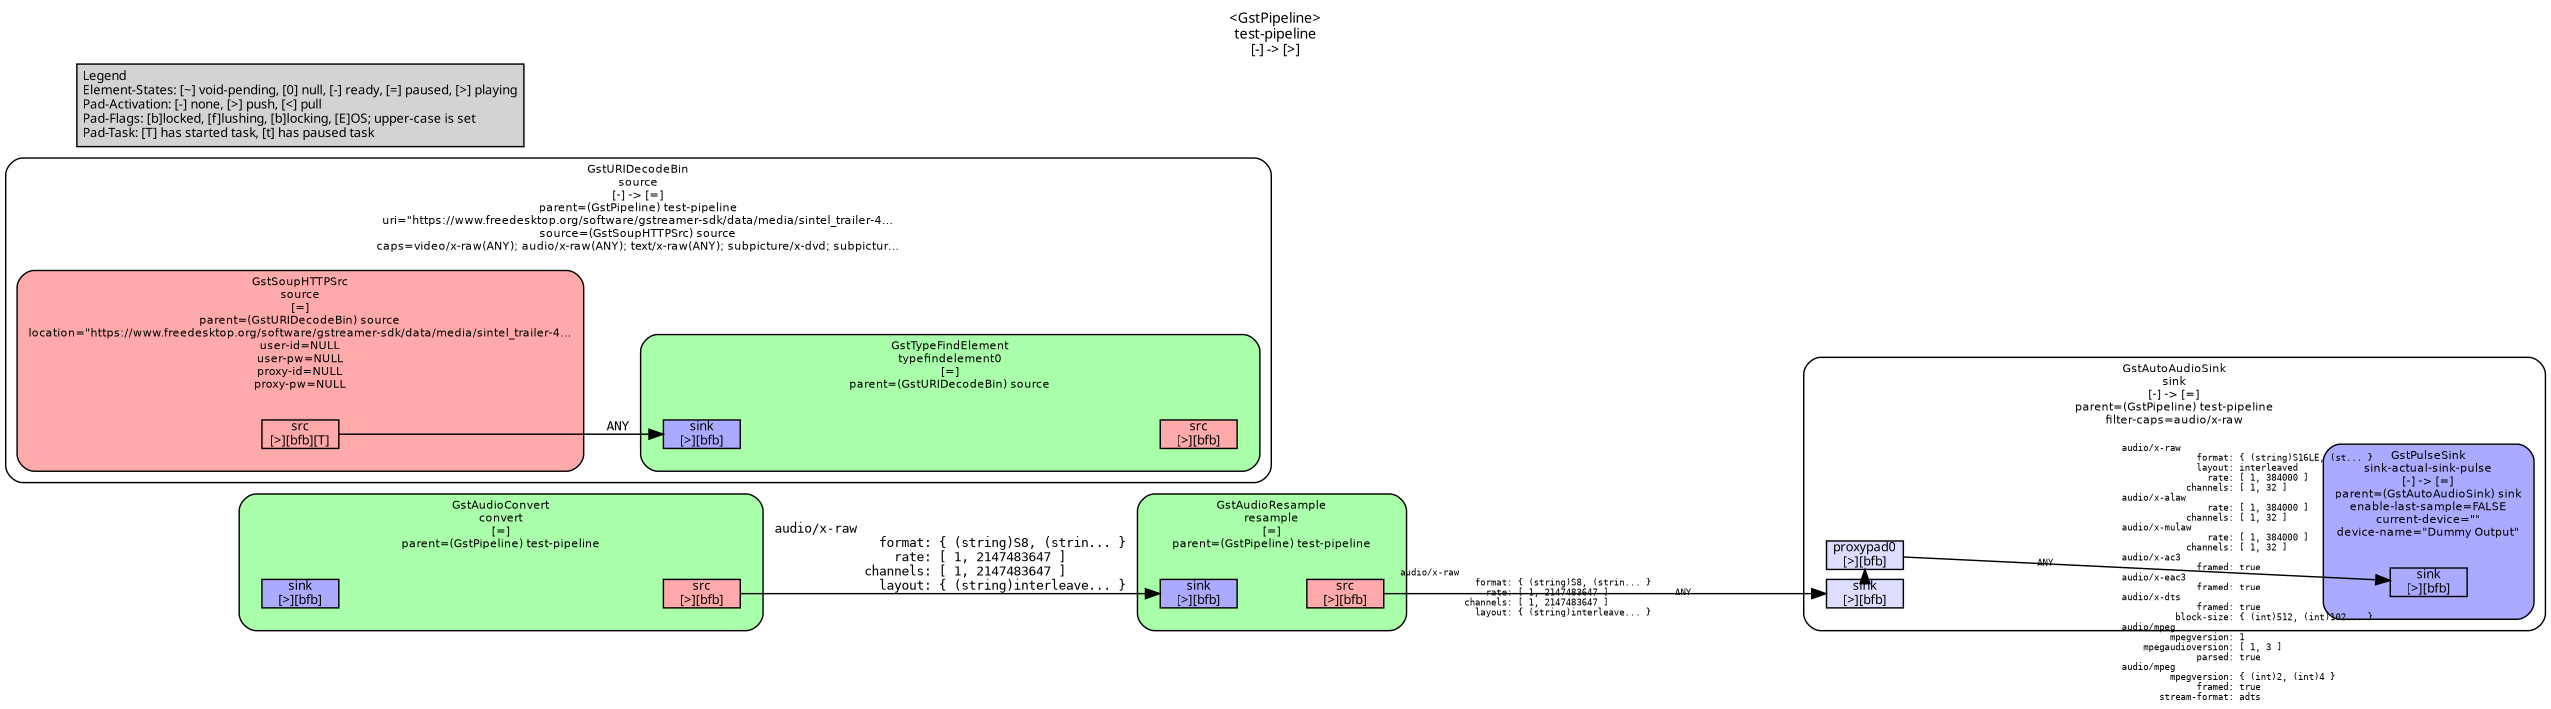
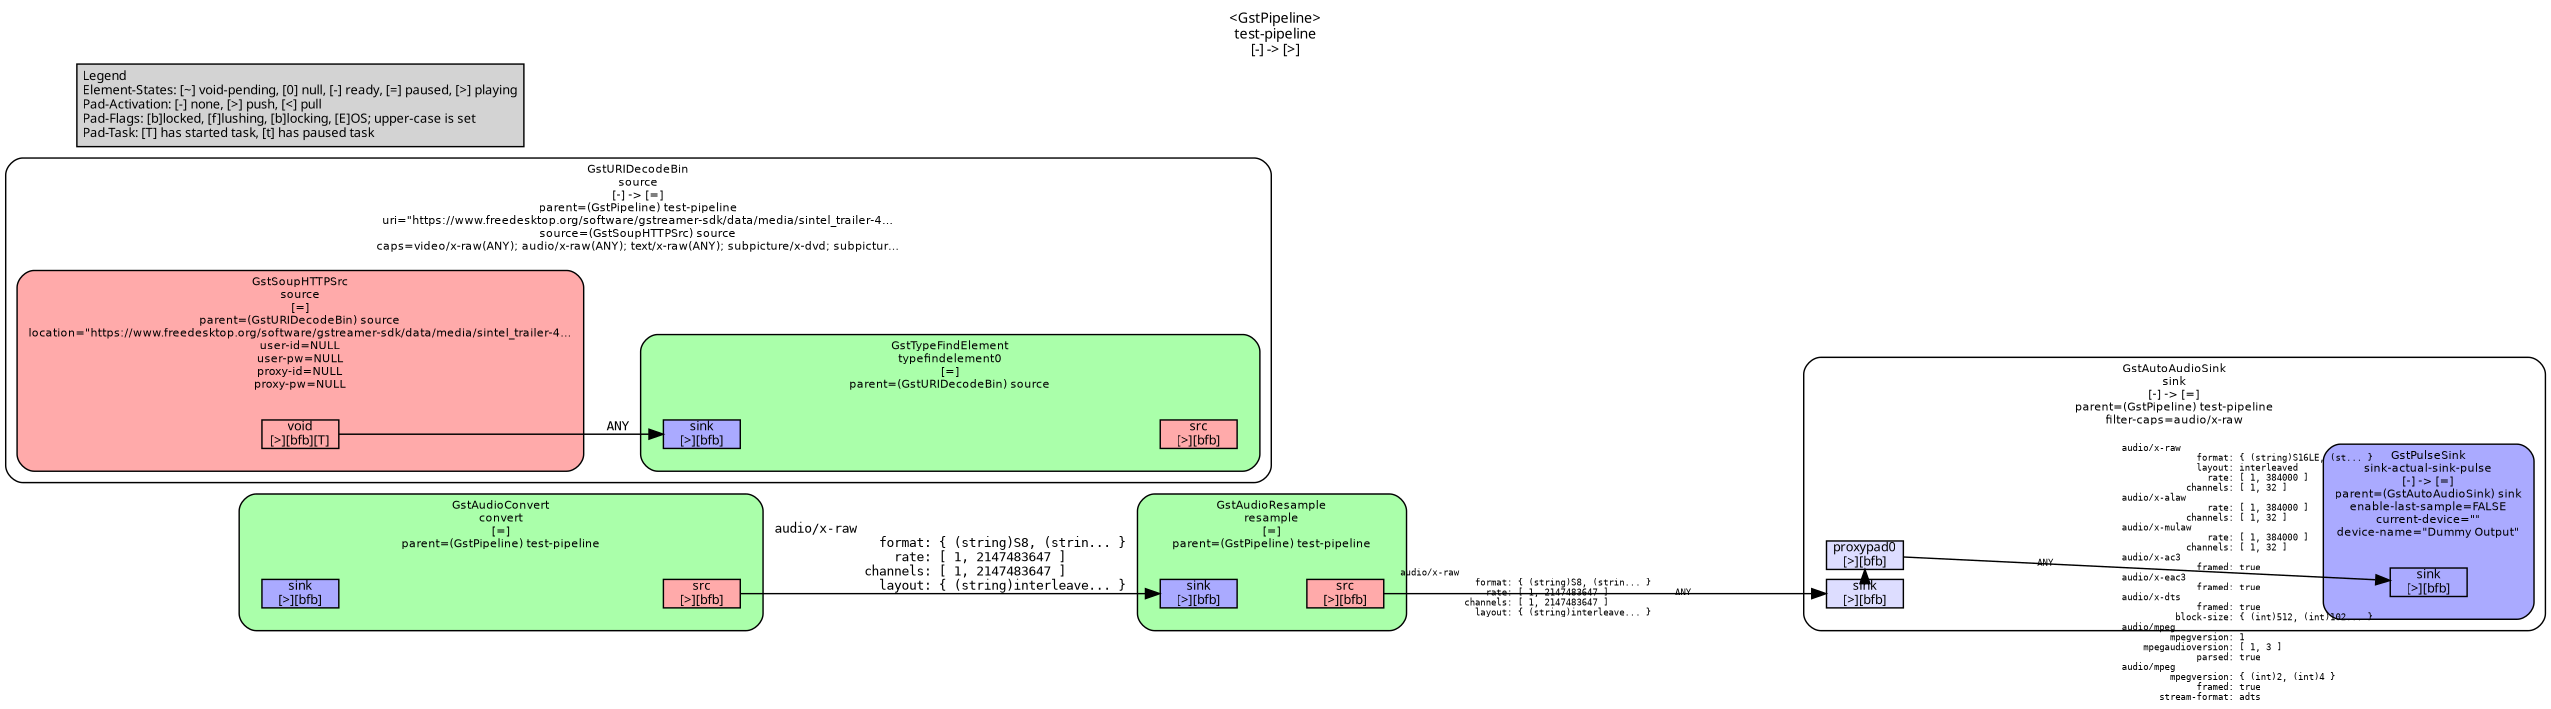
  digraph {
    fontname=sans
    fontsize=10
    label="<GstPipeline>\ntest-pipeline\n[-] -> [>]"
    labelloc=t
    nodesep=.1
    rankdir=LR
    ranksep=.2
    node [color=black fillcolor="#aaaaff" fontname=sans fontsize=9 margin="0.0,0.0" shape=box style="filled,solid"]
    edge [fontname=monospace fontsize=9 labelfontsize=6]
    n1 [fillcolor="#ddddff" height=0.2 label="proxypad0\n[>][bfb]"]
    n2 [fillcolor="#ddddff" height=0.2 label="sink\n[>][bfb]"]
    n3 [height=0.2 label="sink\n[>][bfb]"]
    n4 [height=0.2 label="sink\n[>][bfb]"]
    n5 [fillcolor="#ffaaaa" height=0.2 label="src\n[>][bfb]"]
    n6 [height=0.2 label="sink\n[>][bfb]"]
    n7 [fillcolor="#ffaaaa" height=0.2 label="src\n[>][bfb]"]
    n8 [height=0.2 label="sink\n[>][bfb]"]
    n9 [fillcolor="#ffaaaa" height=0.2 label="src\n[>][bfb]"]
-   n10 [fillcolor="#ffaaaa" height=0.2 label="src\n[>][bfb][T]"]
+   n10 [fillcolor="#ffaaaa" height=0.2 label="void\n[>][bfb][T]"]
    n11 [label="Legend\lElement-States: [~] void-pending, [0] null, [-] ready, [=] paused, [>] playing\lPad-Activation: [-] none, [>] push, [<] pull\lPad-Flags: [b]locked, [f]lushing, [b]locking, [E]OS; upper-case is set\lPad-Task: [T] has started task, [t] has paused task\l" margin="0.05,0.05" style=filled color="" fillcolor=""]
    subgraph cluster_1 {
      color=black
      fillcolor="#ffffff"
      fontname="Bitstream Vera Sans"
      fontsize=8
      label="GstAutoAudioSink\nsink\n[-] -> [=]\nparent=(GstPipeline) test-pipeline\nfilter-caps=audio/x-raw"
      style="filled,rounded"
      subgraph cluster_2 {
        color=black
        fillcolor="#ffffff"
        fontname="Bitstream Vera Sans"
        fontsize=8
        label=""
        style=invis
        n1
        n2
      }
      subgraph cluster_3 {
        color=black
        fillcolor="#aaaaff"
        fontname="Bitstream Vera Sans"
        fontsize=8
        label="GstPulseSink\nsink-actual-sink-pulse\n[-] -> [=]\nparent=(GstAutoAudioSink) sink\nenable-last-sample=FALSE\ncurrent-device=\"\"\ndevice-name=\"Dummy Output\""
        style="filled,rounded"
        subgraph cluster_4 {
          color=black
          fillcolor="#aaaaff"
          fontname="Bitstream Vera Sans"
          fontsize=8
          label=""
          style=invis
          n3
        }
      }
    }
    subgraph cluster_5 {
      color=black
      fillcolor="#aaffaa"
      fontname="Bitstream Vera Sans"
      fontsize=8
      label="GstAudioResample\nresample\n[=]\nparent=(GstPipeline) test-pipeline"
      style="filled,rounded"
      subgraph cluster_6 {
        color=black
        fillcolor="#aaffaa"
        fontname="Bitstream Vera Sans"
        fontsize=8
        label=""
        style=invis
        n4
      }
      subgraph cluster_7 {
        color=black
        fillcolor="#aaffaa"
        fontname="Bitstream Vera Sans"
        fontsize=8
        label=""
        style=invis
        n5
      }
    }
    subgraph cluster_8 {
      color=black
      fillcolor="#aaffaa"
      fontname="Bitstream Vera Sans"
      fontsize=8
      label="GstAudioConvert\nconvert\n[=]\nparent=(GstPipeline) test-pipeline"
      style="filled,rounded"
      subgraph cluster_9 {
        color=black
        fillcolor="#aaffaa"
        fontname="Bitstream Vera Sans"
        fontsize=8
        label=""
        style=invis
        n6
      }
      subgraph cluster_10 {
        color=black
        fillcolor="#aaffaa"
        fontname="Bitstream Vera Sans"
        fontsize=8
        label=""
        style=invis
        n7
      }
    }
    subgraph cluster_11 {
      color=black
      fillcolor="#ffffff"
      fontname="Bitstream Vera Sans"
      fontsize=8
      label="GstURIDecodeBin\nsource\n[-] -> [=]\nparent=(GstPipeline) test-pipeline\nuri=\"https://www.freedesktop.org/software/gstreamer-sdk/data/media/sintel_trailer-4…\nsource=(GstSoupHTTPSrc) source\ncaps=video/x-raw(ANY); audio/x-raw(ANY); text/x-raw(ANY); subpicture/x-dvd; subpictur…"
      style="filled,rounded"
      subgraph cluster_12 {
        color=black
        fillcolor="#aaffaa"
        fontname="Bitstream Vera Sans"
        fontsize=8
        label="GstTypeFindElement\ntypefindelement0\n[=]\nparent=(GstURIDecodeBin) source"
        style="filled,rounded"
        subgraph cluster_13 {
          color=black
          fillcolor="#aaffaa"
          fontname="Bitstream Vera Sans"
          fontsize=8
          label=""
          style=invis
          n8
        }
        subgraph cluster_14 {
          color=black
          fillcolor="#aaffaa"
          fontname="Bitstream Vera Sans"
          fontsize=8
          label=""
          style=invis
          n9
        }
      }
      subgraph cluster_15 {
        color=black
        fillcolor="#ffaaaa"
        fontname="Bitstream Vera Sans"
        fontsize=8
        label="GstSoupHTTPSrc\nsource\n[=]\nparent=(GstURIDecodeBin) source\nlocation=\"https://www.freedesktop.org/software/gstreamer-sdk/data/media/sintel_trailer-4…\nuser-id=NULL\nuser-pw=NULL\nproxy-id=NULL\nproxy-pw=NULL"
        style="filled,rounded"
        subgraph cluster_16 {
          color=black
          fillcolor="#ffaaaa"
          fontname="Bitstream Vera Sans"
          fontsize=8
          label=""
          style=invis
          n10
        }
      }
    }
    n1 -> n3 [headlabel="audio/x-raw\l              format: { (string)S16LE, (st... }\l              layout: interleaved\l                rate: [ 1, 384000 ]\l            channels: [ 1, 32 ]\laudio/x-alaw\l                rate: [ 1, 384000 ]\l            channels: [ 1, 32 ]\laudio/x-mulaw\l                rate: [ 1, 384000 ]\l            channels: [ 1, 32 ]\laudio/x-ac3\l              framed: true\laudio/x-eac3\l              framed: true\laudio/x-dts\l              framed: true\l          block-size: { (int)512, (int)102... }\laudio/mpeg\l         mpegversion: 1\l    mpegaudioversion: [ 1, 3 ]\l              parsed: true\laudio/mpeg\l         mpegversion: { (int)2, (int)4 }\l              framed: true\l       stream-format: adts\l" label="                                                  " labelangle=0 labeldistance=10 taillabel=ANY]
    n2 -> n1 [minlen=0 style=dashed]
    n4 -> n5 [style=invis]
    n5 -> n2 [headlabel=ANY label="                                                  " labelangle=0 labeldistance=10 taillabel="audio/x-raw\l              format: { (string)S8, (strin... }\l                rate: [ 1, 2147483647 ]\l            channels: [ 1, 2147483647 ]\l              layout: { (string)interleave... }\l"]
    n6 -> n7 [style=invis]
    n7 -> n4 [label="audio/x-raw\l              format: { (string)S8, (strin... }\l                rate: [ 1, 2147483647 ]\l            channels: [ 1, 2147483647 ]\l              layout: { (string)interleave... }\l"]
    n8 -> n9 [style=invis]
    n10 -> n8 [label=ANY]
  }
